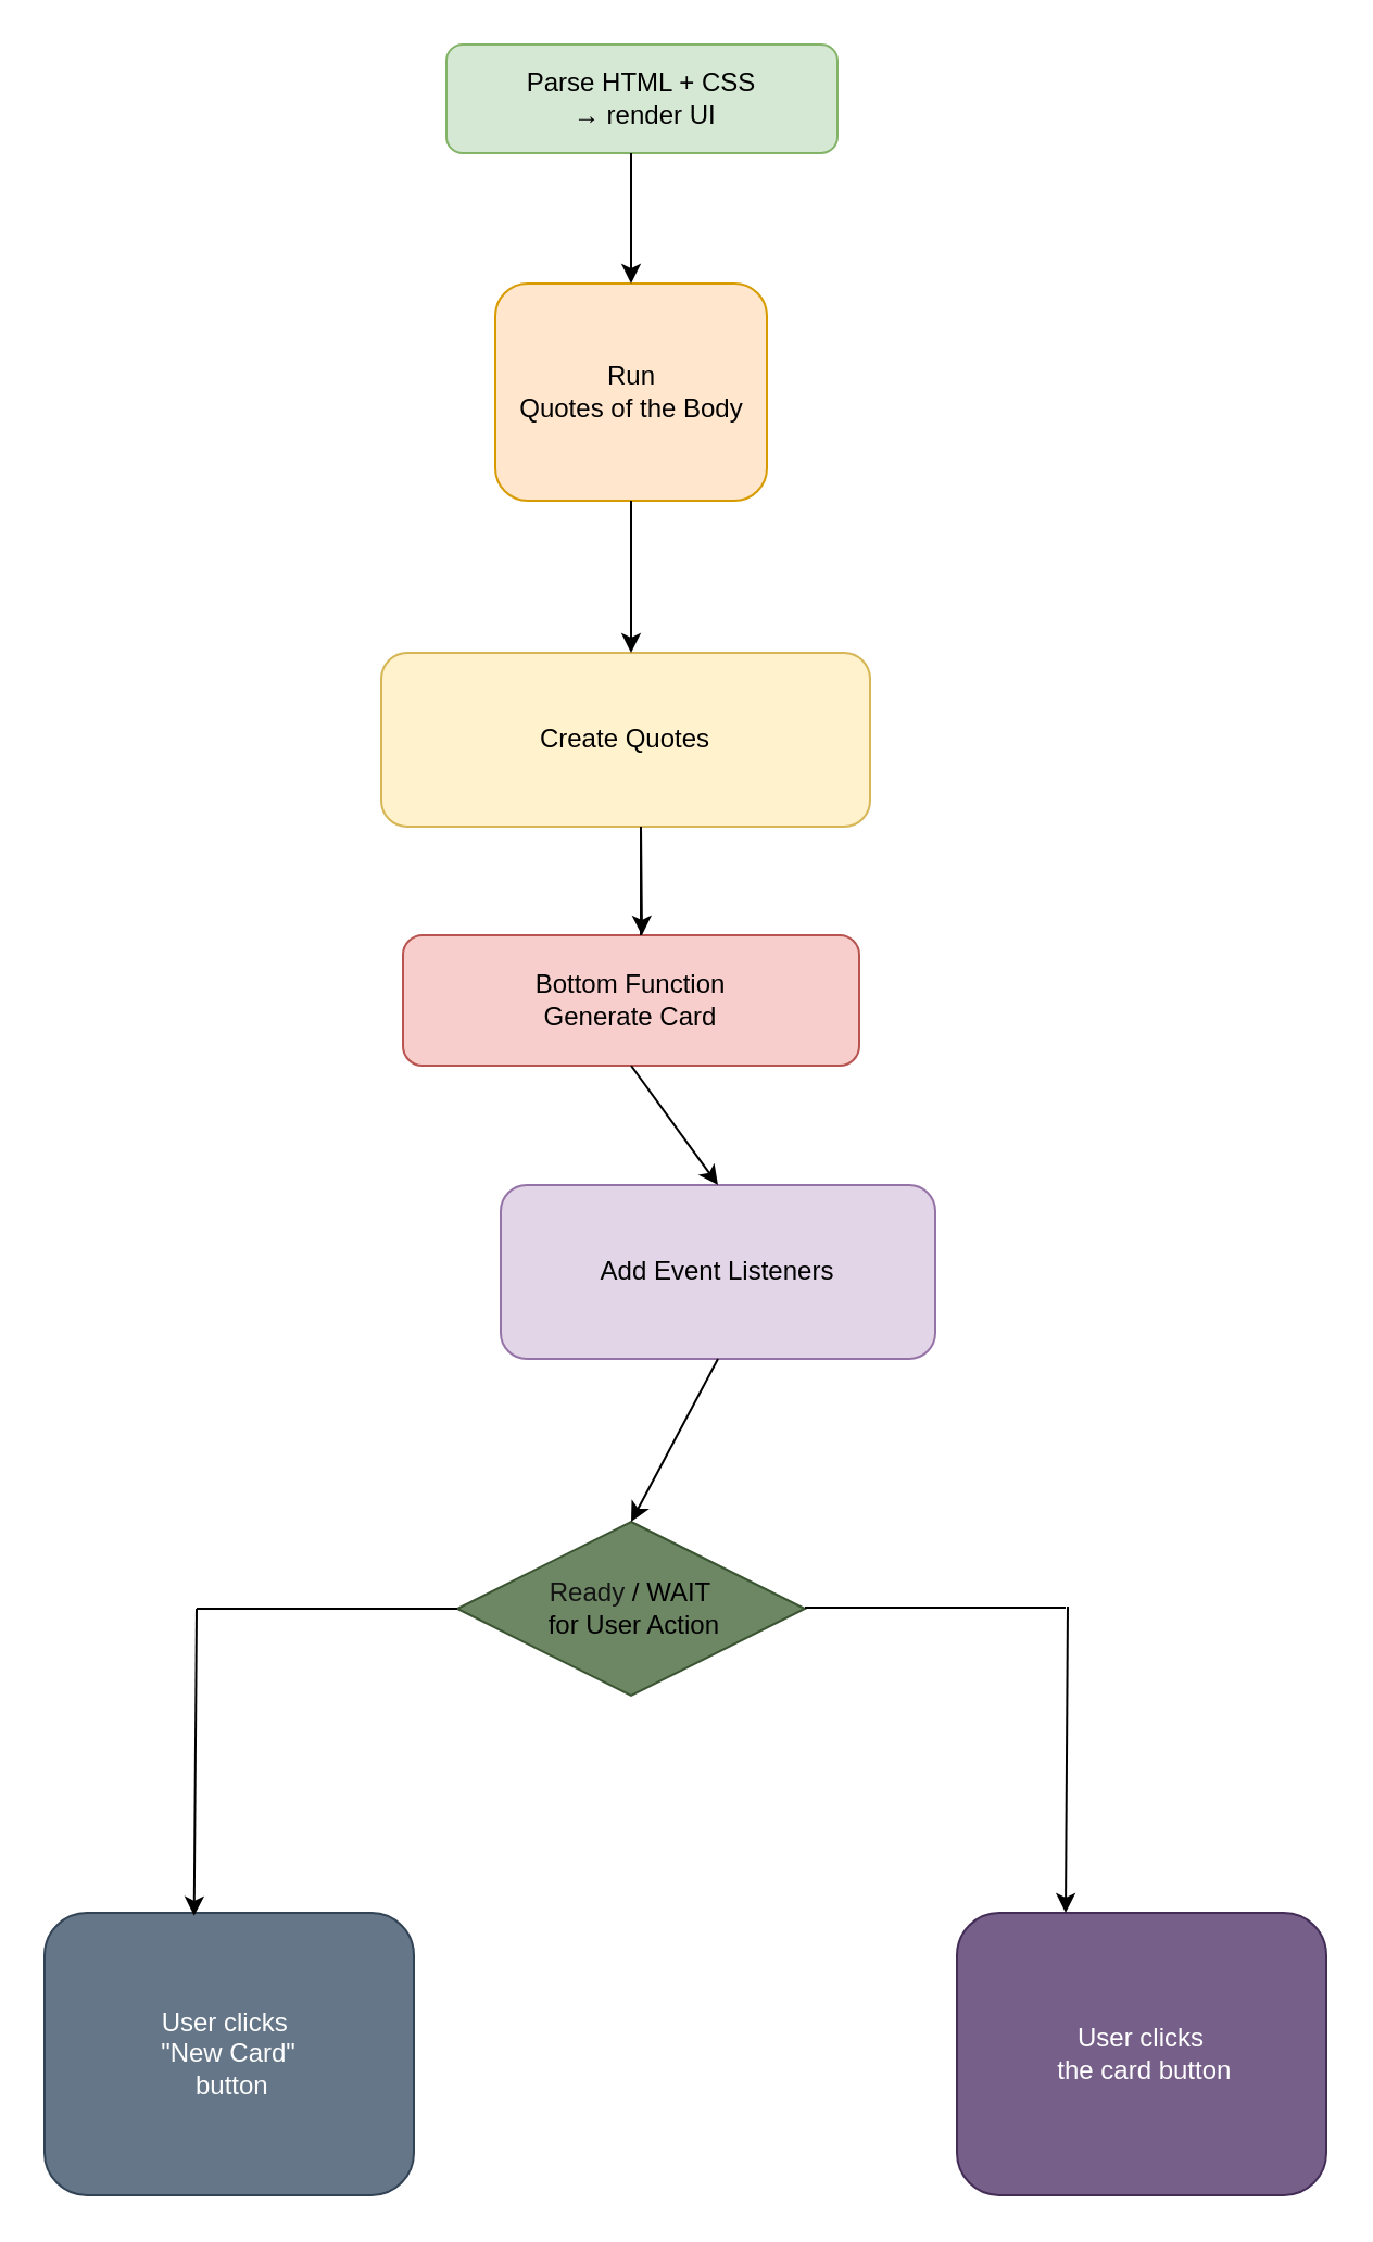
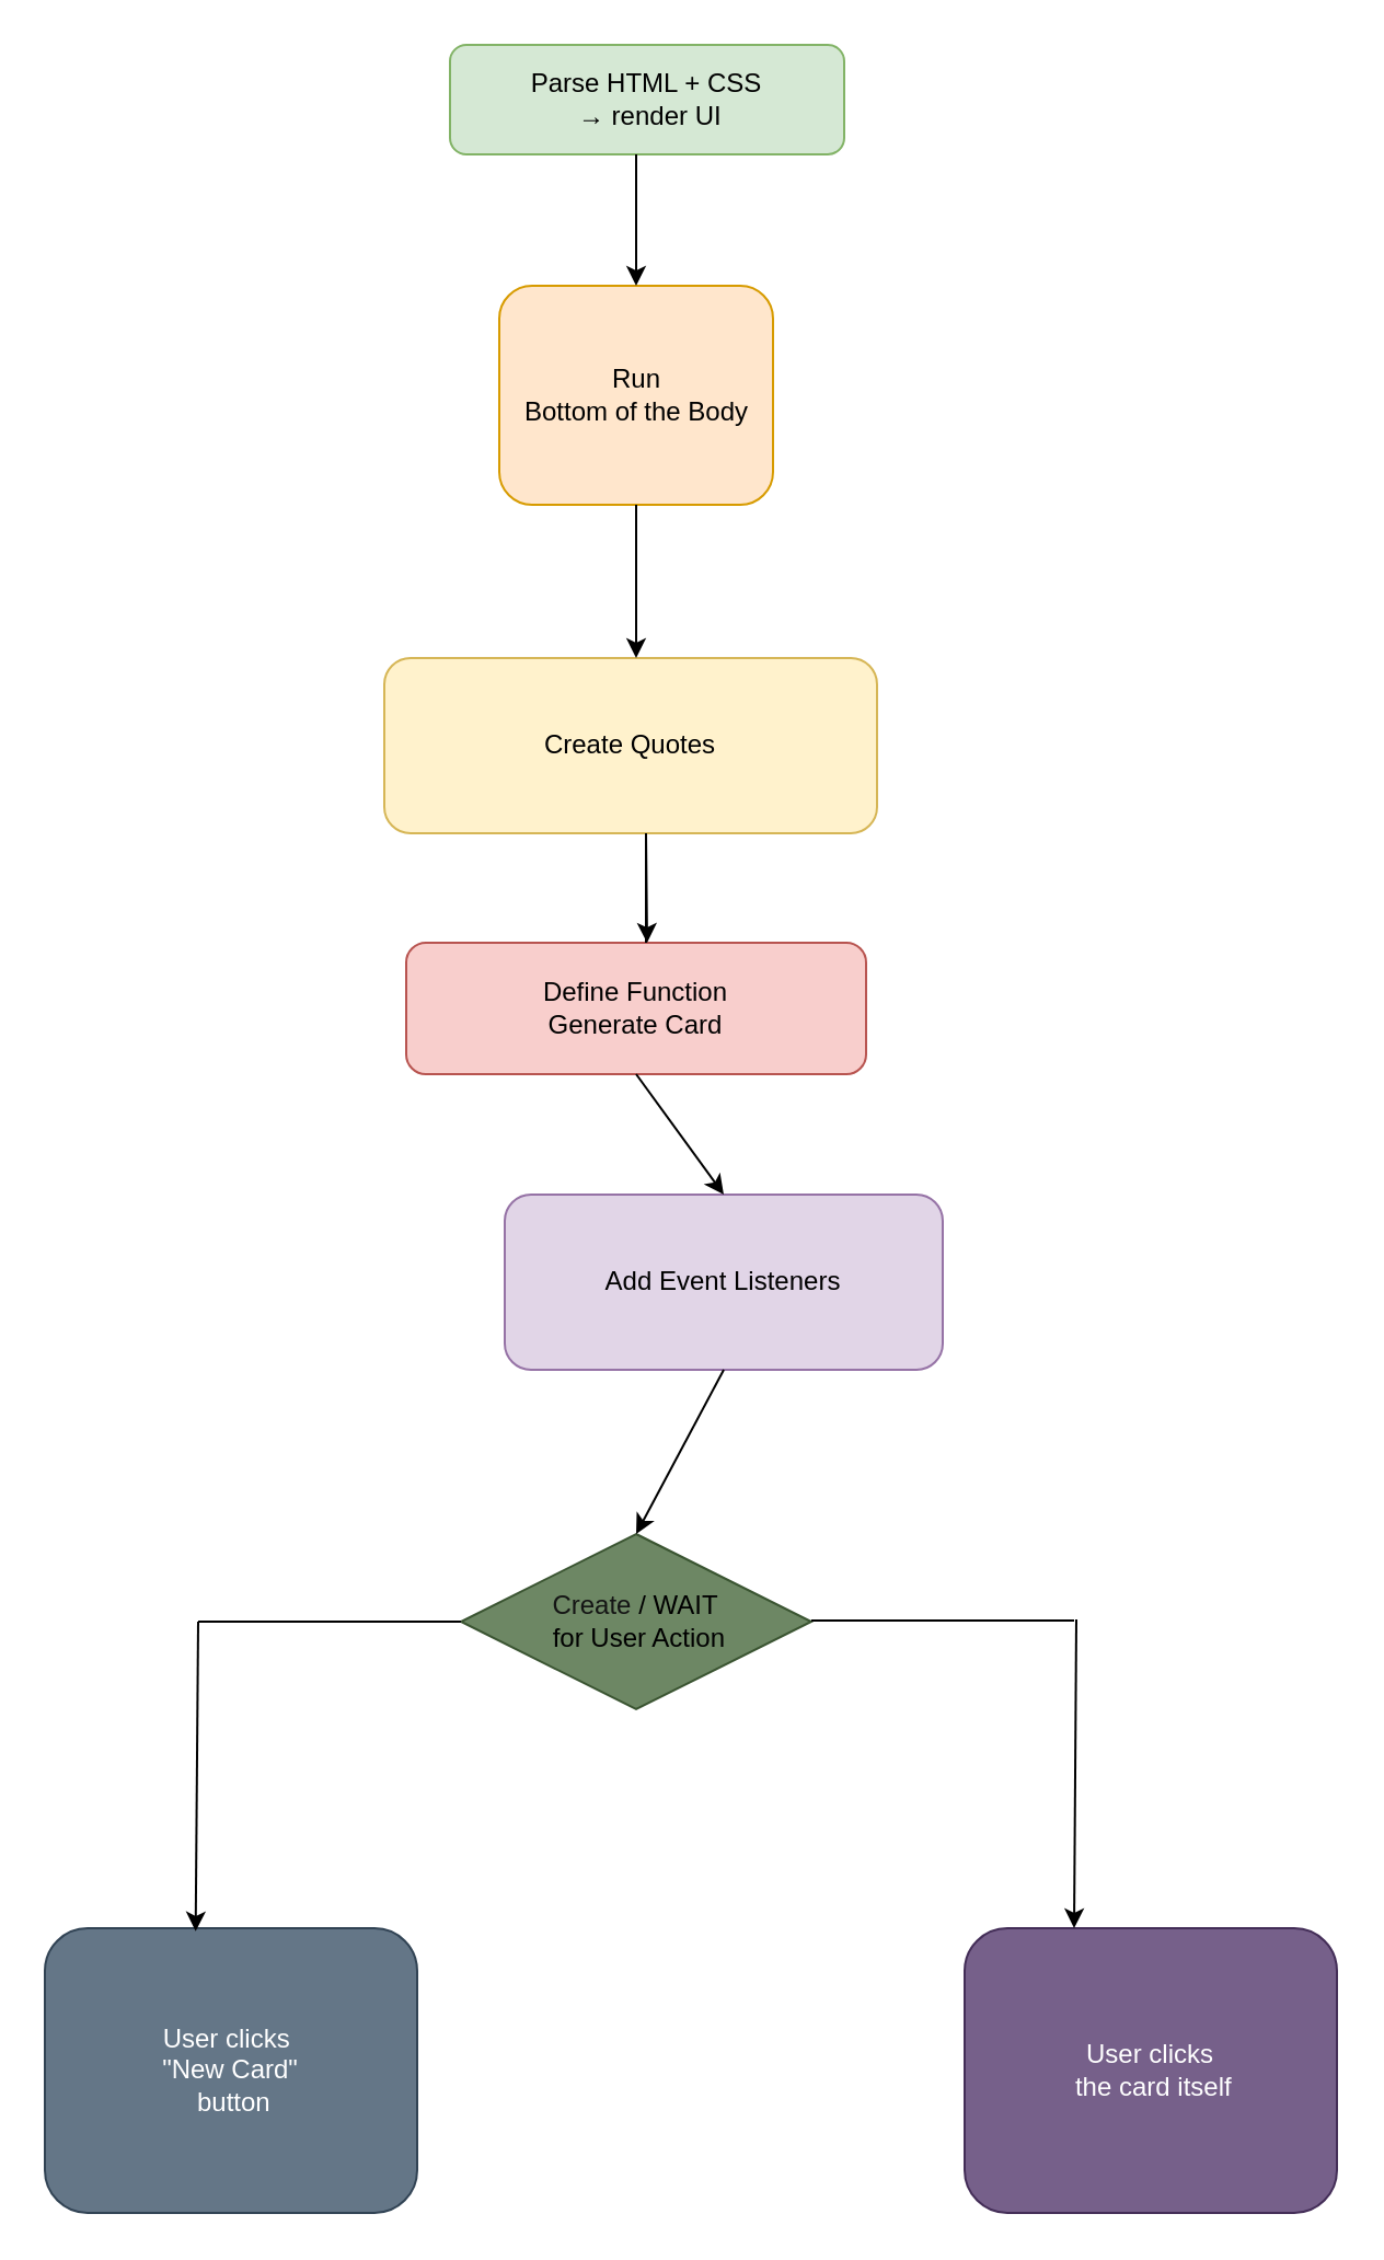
  <mxCell id="0" />
  <mxCell id="1" parent="0" />
  <mxCell id="2" value="Parse HTML + CSS&lt;div&gt;&amp;nbsp;→ render UI&lt;/div&gt;" style="rounded=1;whiteSpace=wrap;html=1;fillColor=#d5e8d4;strokeColor=#82b366;" vertex="1" parent="1"><mxGeometry x="205" y="20" width="180" height="50" as="geometry" /></mxCell>
- <mxCell id="3" value="Run&lt;div&gt;Quotes of the Body&lt;/div&gt;" style="rounded=1;whiteSpace=wrap;html=1;fillColor=#ffe6cc;strokeColor=#d79b00;" vertex="1" parent="1"><mxGeometry x="227.5" y="130" width="125" height="100" as="geometry" /></mxCell>
+ <mxCell id="3" value="Run&lt;div&gt;Bottom of the Body&lt;/div&gt;" style="rounded=1;whiteSpace=wrap;html=1;fillColor=#ffe6cc;strokeColor=#d79b00;" vertex="1" parent="1"><mxGeometry x="227.5" y="130" width="125" height="100" as="geometry" /></mxCell>
  <mxCell id="4" value="Create Quotes" style="rounded=1;whiteSpace=wrap;html=1;fillColor=#fff2cc;strokeColor=#d6b656;" vertex="1" parent="1"><mxGeometry x="175" y="300" width="225" height="80" as="geometry" /></mxCell>
- <mxCell id="5" value="Bottom Function&lt;div&gt;Generate Card&lt;/div&gt;" style="rounded=1;whiteSpace=wrap;html=1;fillColor=#f8cecc;strokeColor=#b85450;" vertex="1" parent="1"><mxGeometry x="185" y="430" width="210" height="60" as="geometry" /></mxCell>
+ <mxCell id="5" value="Define Function&lt;div&gt;Generate Card&lt;/div&gt;" style="rounded=1;whiteSpace=wrap;html=1;fillColor=#f8cecc;strokeColor=#b85450;" vertex="1" parent="1"><mxGeometry x="185" y="430" width="210" height="60" as="geometry" /></mxCell>
  <mxCell id="6" value="Add Event Listeners" style="rounded=1;whiteSpace=wrap;html=1;fillColor=#e1d5e7;strokeColor=#9673a6;" vertex="1" parent="1"><mxGeometry x="230" y="545" width="200" height="80" as="geometry" /></mxCell>
- <mxCell id="7" value="&lt;font style=&quot;color: light-dark(rgb(20, 20, 20), rgb(237, 237, 237));&quot;&gt;Ready&lt;/font&gt;&amp;nbsp;&lt;span style=&quot;background-color: transparent; color: light-dark(rgb(0, 0, 0), rgb(255, 255, 255));&quot;&gt;/ WAIT&lt;/span&gt;&lt;div&gt;&lt;span style=&quot;background-color: transparent; color: light-dark(rgb(0, 0, 0), rgb(255, 255, 255));&quot;&gt;&amp;nbsp;for User Action&lt;/span&gt;&lt;/div&gt;" style="rhombus;whiteSpace=wrap;html=1;fillColor=#6d8764;fontColor=#ffffff;strokeColor=#3A5431;" vertex="1" parent="1"><mxGeometry x="210" y="700" width="160" height="80" as="geometry" /></mxCell>
+ <mxCell id="7" value="&lt;font style=&quot;color: light-dark(rgb(20, 20, 20), rgb(237, 237, 237));&quot;&gt;Create&lt;/font&gt;&amp;nbsp;&lt;span style=&quot;background-color: transparent; color: light-dark(rgb(0, 0, 0), rgb(255, 255, 255));&quot;&gt;/ WAIT&lt;/span&gt;&lt;div&gt;&lt;span style=&quot;background-color: transparent; color: light-dark(rgb(0, 0, 0), rgb(255, 255, 255));&quot;&gt;&amp;nbsp;for User Action&lt;/span&gt;&lt;/div&gt;" style="rhombus;whiteSpace=wrap;html=1;fillColor=#6d8764;fontColor=#ffffff;strokeColor=#3A5431;" vertex="1" parent="1"><mxGeometry x="210" y="700" width="160" height="80" as="geometry" /></mxCell>
  <mxCell id="8" value="User clicks&amp;nbsp;&lt;div&gt;&quot;New Card&quot;&lt;/div&gt;&lt;div&gt;&amp;nbsp;button&lt;/div&gt;" style="rounded=1;whiteSpace=wrap;html=1;fillColor=#647687;fontColor=#ffffff;strokeColor=#314354;" vertex="1" parent="1"><mxGeometry x="20" y="880" width="170" height="130" as="geometry" /></mxCell>
- <mxCell id="9" value="User clicks&lt;div&gt;&amp;nbsp;the card button&lt;/div&gt;" style="rounded=1;whiteSpace=wrap;html=1;fillColor=#76608a;fontColor=#ffffff;strokeColor=#432D57;" vertex="1" parent="1"><mxGeometry x="440" y="880" width="170" height="130" as="geometry" /></mxCell>
+ <mxCell id="9" value="User clicks&lt;div&gt;&amp;nbsp;the card itself&lt;/div&gt;" style="rounded=1;whiteSpace=wrap;html=1;fillColor=#76608a;fontColor=#ffffff;strokeColor=#432D57;" vertex="1" parent="1"><mxGeometry x="440" y="880" width="170" height="130" as="geometry" /></mxCell>
  <mxCell id="10" value="" style="endArrow=classic;html=1;rounded=0;exitX=0.5;exitY=1;exitDx=0;exitDy=0;" edge="1" parent="1"><mxGeometry width="50" height="50" relative="1" as="geometry"><mxPoint x="290" y="70" as="sourcePoint" /><mxPoint x="290" y="130" as="targetPoint" /></mxGeometry></mxCell>
  <mxCell id="11" value="" style="endArrow=classic;html=1;rounded=0;exitX=0.5;exitY=1;exitDx=0;exitDy=0;" edge="1" parent="1"><mxGeometry width="50" height="50" relative="1" as="geometry"><mxPoint x="290" y="280" as="sourcePoint" /><mxPoint x="290" y="300" as="targetPoint" /><Array as="points"><mxPoint x="290" y="230" /></Array></mxGeometry></mxCell>
  <mxCell id="12" value="" style="endArrow=classic;html=1;rounded=0;exitX=0.5;exitY=1;exitDx=0;exitDy=0;" edge="1" parent="1"><mxGeometry width="50" height="50" relative="1" as="geometry"><mxPoint x="294.5" y="430" as="sourcePoint" /><mxPoint x="295" y="430" as="targetPoint" /><Array as="points"><mxPoint x="294.5" y="380" /></Array></mxGeometry></mxCell>
  <mxCell id="13" value="" style="endArrow=classic;html=1;rounded=0;entryX=0.5;entryY=0;entryDx=0;entryDy=0;" edge="1" parent="1" target="6"><mxGeometry width="50" height="50" relative="1" as="geometry"><mxPoint x="290" y="490" as="sourcePoint" /><mxPoint x="340" y="440" as="targetPoint" /></mxGeometry></mxCell>
  <mxCell id="14" value="" style="endArrow=classic;html=1;rounded=0;exitX=0.5;exitY=1;exitDx=0;exitDy=0;" edge="1" parent="1" source="6"><mxGeometry width="50" height="50" relative="1" as="geometry"><mxPoint x="300" y="640" as="sourcePoint" /><mxPoint x="290" y="700" as="targetPoint" /></mxGeometry></mxCell>
  <mxCell id="15" value="" style="endArrow=none;html=1;rounded=0;entryX=0;entryY=0.5;entryDx=0;entryDy=0;" edge="1" parent="1" target="7"><mxGeometry width="50" height="50" relative="1" as="geometry"><mxPoint x="90" y="740" as="sourcePoint" /><mxPoint x="180" y="730" as="targetPoint" /></mxGeometry></mxCell>
  <mxCell id="16" value="" style="endArrow=none;html=1;rounded=0;entryX=0;entryY=0.5;entryDx=0;entryDy=0;" edge="1" parent="1"><mxGeometry width="50" height="50" relative="1" as="geometry"><mxPoint x="370" y="739.5" as="sourcePoint" /><mxPoint x="490" y="739.5" as="targetPoint" /></mxGeometry></mxCell>
  <mxCell id="17" value="" style="endArrow=classic;html=1;rounded=0;entryX=0.405;entryY=0.011;entryDx=0;entryDy=0;entryPerimeter=0;" edge="1" parent="1" target="8"><mxGeometry width="50" height="50" relative="1" as="geometry"><mxPoint x="90" y="740" as="sourcePoint" /><mxPoint x="140" y="690" as="targetPoint" /></mxGeometry></mxCell>
  <mxCell id="18" value="" style="endArrow=classic;html=1;rounded=0;entryX=0.405;entryY=0.011;entryDx=0;entryDy=0;entryPerimeter=0;" edge="1" parent="1"><mxGeometry width="50" height="50" relative="1" as="geometry"><mxPoint x="491" y="739" as="sourcePoint" /><mxPoint x="490" y="880" as="targetPoint" /></mxGeometry></mxCell>
